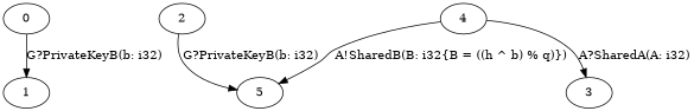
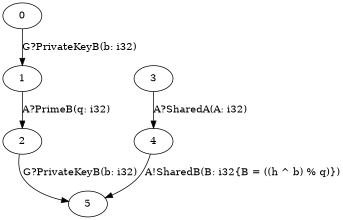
  digraph {
    0
    1
    2
    5
    3
    4
    0 -> 1 [label="G?PrivateKeyB(b: i32)"]
+   1 -> 2 [label="A?PrimeB(q: i32)"]
    2 -> 5 [label="G?PrivateKeyB(b: i32)"]
-   4 -> 3 [label="A?SharedA(A: i32)"]
+   3 -> 4 [label="A?SharedA(A: i32)"]
    4 -> 5 [label="A!SharedB(B: i32{B = ((h ^ b) % q)})"]
  }
